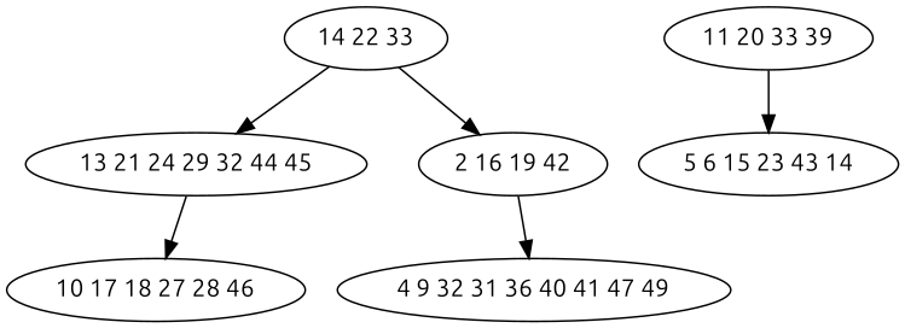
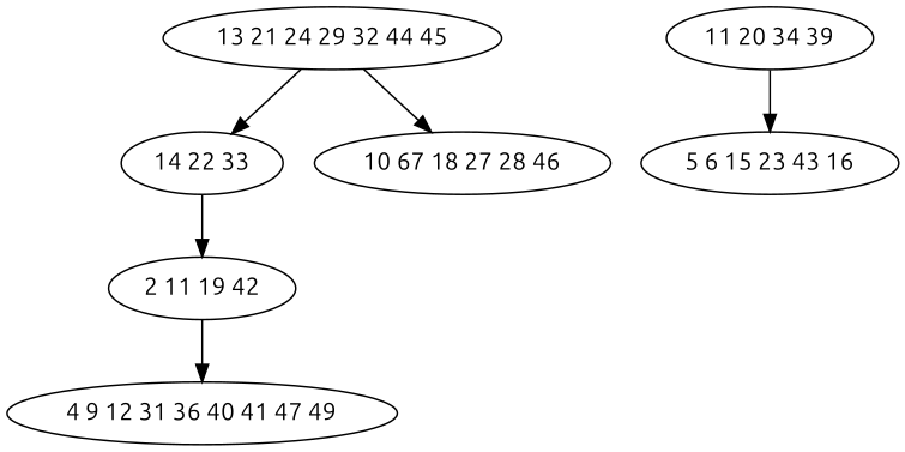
  digraph {
    fontname=Ubuntu
    node [fontname=Ubuntu]
    edge [fontname=Ubuntu]
    n1 [label="14 22 33"]
    n2 [label="13 21 24 29 32 44 45"]
-   n3 [label="2 16 19 42"]
-   n4 [label="10 17 18 27 28 46"]
-   n5 [label="4 9 32 31 36 40 41 47 49"]
-   n6 [label="11 20 33 39"]
-   n7 [label="5 6 15 23 43 14"]
-   n1 -> n2
+   n3 [label="2 11 19 42"]
+   n4 [label="10 67 18 27 28 46"]
+   n5 [label="4 9 12 31 36 40 41 47 49"]
+   n6 [label="11 20 34 39"]
+   n7 [label="5 6 15 23 43 16"]
+   n2 -> n1
    n1 -> n3
    n2 -> n4
    n3 -> n5
    n6 -> n7
  }
